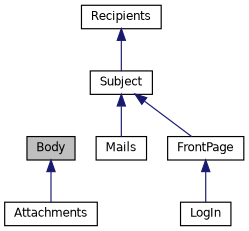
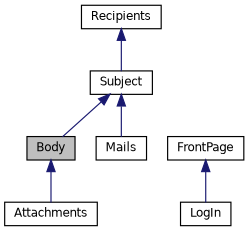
  digraph {
    node [color=black fillcolor=white fontname=Helvetica fontsize=10 shape=record style=filled]
    edge [color=midnightblue dir=back fontname=Helvetica fontsize=10 labelfontname=Helvetica labelfontsize=10 style=solid]
    n1 [fillcolor=grey75 fontcolor=black height=0.2 label=Body width=0.4]
    n2 [height=0.2 label=Attachments width=0.4]
    n3 [height=0.2 label=Subject width=0.4]
    n4 [height=0.2 label=Mails width=0.4]
    n5 [height=0.2 label=Recipients width=0.4]
    n6 [height=0.2 label=LogIn width=0.4]
    n7 [height=0.2 label=FrontPage width=0.4]
    n1 -> n2
-   n3 -> n7
+   n3 -> n1
    n3 -> n4
    n5 -> n3
    n7 -> n6
  }
